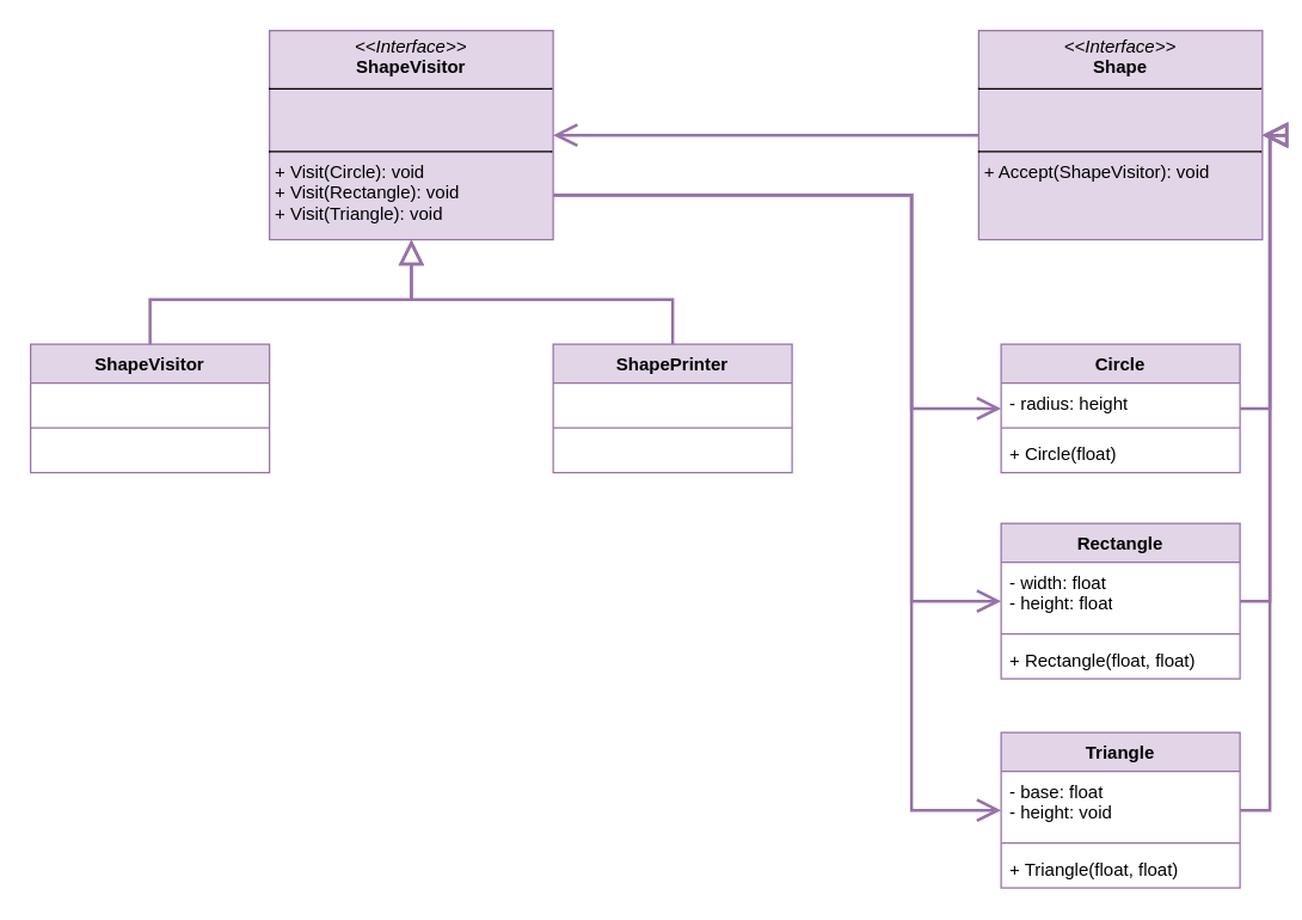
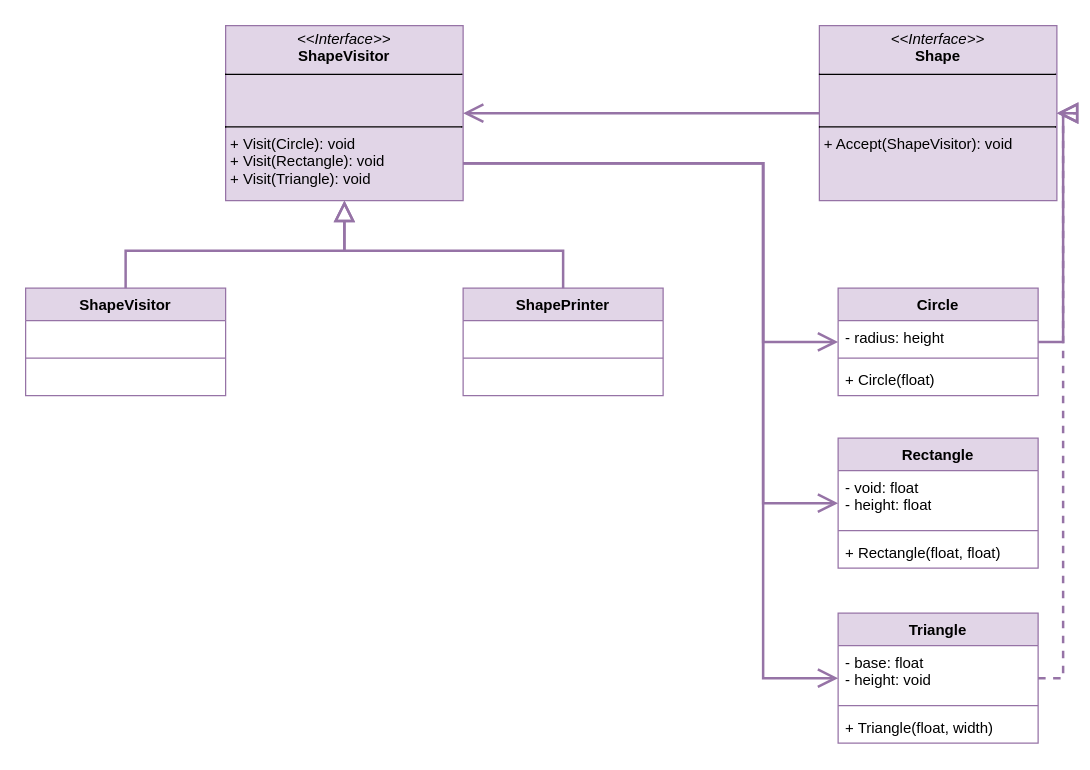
  <mxCell id="0" />
  <mxCell id="1" parent="0" />
  <mxCell id="2" value="&lt;p style=&quot;margin:0px;margin-top:4px;text-align:center;&quot;&gt;&lt;i&gt;&amp;lt;&amp;lt;Interface&amp;gt;&amp;gt;&lt;/i&gt;&lt;br&gt;&lt;b&gt;ShapeVisitor&lt;/b&gt;&lt;/p&gt;&lt;hr size=&quot;1&quot; style=&quot;border-style:solid;&quot;&gt;&lt;p style=&quot;margin:0px;margin-left:4px;&quot;&gt;&amp;nbsp;&lt;br&gt;&amp;nbsp;&lt;/p&gt;&lt;hr size=&quot;1&quot; style=&quot;border-style:solid;&quot;&gt;&lt;p style=&quot;margin:0px;margin-left:4px;&quot;&gt;+ Visit(Circle): void&lt;br&gt;+ Visit(Rectangle): void&lt;/p&gt;&lt;p style=&quot;margin:0px;margin-left:4px;&quot;&gt;+ Visit(Triangle): void&lt;/p&gt;" style="verticalAlign=top;align=left;overflow=fill;html=1;whiteSpace=wrap;fillColor=#e1d5e7;strokeColor=#9673a6;" vertex="1" parent="1"><mxGeometry x="180" y="20" width="190" height="140" as="geometry" /></mxCell>
  <mxCell id="3" style="edgeStyle=orthogonalEdgeStyle;rounded=0;orthogonalLoop=1;jettySize=auto;html=1;fillColor=#e1d5e7;strokeColor=#9673a6;strokeWidth=2;endSize=12;endArrow=open;endFill=0;" edge="1" parent="1" source="4" target="2"><mxGeometry relative="1" as="geometry" /></mxCell>
  <mxCell id="4" value="&lt;p style=&quot;margin:0px;margin-top:4px;text-align:center;&quot;&gt;&lt;i&gt;&amp;lt;&amp;lt;Interface&amp;gt;&amp;gt;&lt;/i&gt;&lt;br&gt;&lt;b&gt;Shape&lt;/b&gt;&lt;/p&gt;&lt;hr size=&quot;1&quot; style=&quot;border-style:solid;&quot;&gt;&lt;p style=&quot;margin:0px;margin-left:4px;&quot;&gt;&amp;nbsp;&lt;br&gt;&amp;nbsp;&lt;/p&gt;&lt;hr size=&quot;1&quot; style=&quot;border-style:solid;&quot;&gt;&lt;p style=&quot;margin:0px;margin-left:4px;&quot;&gt;+ Accept(ShapeVisitor): void&lt;br&gt;&lt;/p&gt;" style="verticalAlign=top;align=left;overflow=fill;html=1;whiteSpace=wrap;fillColor=#e1d5e7;strokeColor=#9673a6;" vertex="1" parent="1"><mxGeometry x="655" y="20" width="190" height="140" as="geometry" /></mxCell>
  <mxCell id="5" value="ShapeVisitor" style="swimlane;fontStyle=1;align=center;verticalAlign=top;childLayout=stackLayout;horizontal=1;startSize=26;horizontalStack=0;resizeParent=1;resizeParentMax=0;resizeLast=0;collapsible=1;marginBottom=0;whiteSpace=wrap;html=1;fillColor=#e1d5e7;strokeColor=#9673a6;" vertex="1" parent="1"><mxGeometry x="20" y="230" width="160" height="86" as="geometry" /></mxCell>
  <mxCell id="6" value="&amp;nbsp;" style="text;strokeColor=none;fillColor=none;align=left;verticalAlign=top;spacingLeft=4;spacingRight=4;overflow=hidden;rotatable=0;points=[[0,0.5],[1,0.5]];portConstraint=eastwest;whiteSpace=wrap;html=1;" vertex="1" parent="5"><mxGeometry y="26" width="160" height="26" as="geometry" /></mxCell>
  <mxCell id="7" value="" style="line;strokeWidth=1;fillColor=none;align=left;verticalAlign=middle;spacingTop=-1;spacingLeft=3;spacingRight=3;rotatable=0;labelPosition=right;points=[];portConstraint=eastwest;strokeColor=inherit;" vertex="1" parent="5"><mxGeometry y="52" width="160" height="8" as="geometry" /></mxCell>
  <mxCell id="8" value="&amp;nbsp;" style="text;strokeColor=none;fillColor=none;align=left;verticalAlign=top;spacingLeft=4;spacingRight=4;overflow=hidden;rotatable=0;points=[[0,0.5],[1,0.5]];portConstraint=eastwest;whiteSpace=wrap;html=1;" vertex="1" parent="5"><mxGeometry y="60" width="160" height="26" as="geometry" /></mxCell>
  <mxCell id="9" value="ShapePrinter" style="swimlane;fontStyle=1;align=center;verticalAlign=top;childLayout=stackLayout;horizontal=1;startSize=26;horizontalStack=0;resizeParent=1;resizeParentMax=0;resizeLast=0;collapsible=1;marginBottom=0;whiteSpace=wrap;html=1;fillColor=#e1d5e7;strokeColor=#9673a6;" vertex="1" parent="1"><mxGeometry x="370" y="230" width="160" height="86" as="geometry" /></mxCell>
  <mxCell id="10" value="&amp;nbsp;" style="text;strokeColor=none;fillColor=none;align=left;verticalAlign=top;spacingLeft=4;spacingRight=4;overflow=hidden;rotatable=0;points=[[0,0.5],[1,0.5]];portConstraint=eastwest;whiteSpace=wrap;html=1;" vertex="1" parent="9"><mxGeometry y="26" width="160" height="26" as="geometry" /></mxCell>
  <mxCell id="11" value="" style="line;strokeWidth=1;fillColor=none;align=left;verticalAlign=middle;spacingTop=-1;spacingLeft=3;spacingRight=3;rotatable=0;labelPosition=right;points=[];portConstraint=eastwest;strokeColor=inherit;" vertex="1" parent="9"><mxGeometry y="52" width="160" height="8" as="geometry" /></mxCell>
  <mxCell id="12" value="&amp;nbsp;" style="text;strokeColor=none;fillColor=none;align=left;verticalAlign=top;spacingLeft=4;spacingRight=4;overflow=hidden;rotatable=0;points=[[0,0.5],[1,0.5]];portConstraint=eastwest;whiteSpace=wrap;html=1;" vertex="1" parent="9"><mxGeometry y="60" width="160" height="26" as="geometry" /></mxCell>
  <mxCell id="13" style="edgeStyle=orthogonalEdgeStyle;rounded=0;orthogonalLoop=1;jettySize=auto;html=1;fillColor=#e1d5e7;strokeColor=#9673a6;strokeWidth=2;endSize=12;endArrow=block;endFill=0;" edge="1" parent="1" source="9" target="2"><mxGeometry relative="1" as="geometry"><mxPoint x="640" y="100" as="sourcePoint" /><mxPoint x="380" y="100" as="targetPoint" /><Array as="points"><mxPoint x="450" y="200" /><mxPoint x="275" y="200" /></Array></mxGeometry></mxCell>
  <mxCell id="14" style="edgeStyle=orthogonalEdgeStyle;rounded=0;orthogonalLoop=1;jettySize=auto;html=1;fillColor=#e1d5e7;strokeColor=#9673a6;strokeWidth=2;endSize=12;endArrow=block;endFill=0;" edge="1" parent="1" source="5" target="2"><mxGeometry relative="1" as="geometry"><mxPoint x="460" y="240" as="sourcePoint" /><mxPoint x="285" y="170" as="targetPoint" /></mxGeometry></mxCell>
  <mxCell id="15" value="Circle" style="swimlane;fontStyle=1;align=center;verticalAlign=top;childLayout=stackLayout;horizontal=1;startSize=26;horizontalStack=0;resizeParent=1;resizeParentMax=0;resizeLast=0;collapsible=1;marginBottom=0;whiteSpace=wrap;html=1;fillColor=#e1d5e7;strokeColor=#9673a6;" vertex="1" parent="1"><mxGeometry x="670" y="230" width="160" height="86" as="geometry" /></mxCell>
  <mxCell id="16" value="- radius: height" style="text;strokeColor=none;fillColor=none;align=left;verticalAlign=top;spacingLeft=4;spacingRight=4;overflow=hidden;rotatable=0;points=[[0,0.5],[1,0.5]];portConstraint=eastwest;whiteSpace=wrap;html=1;" vertex="1" parent="15"><mxGeometry y="26" width="160" height="26" as="geometry" /></mxCell>
  <mxCell id="17" value="" style="line;strokeWidth=1;fillColor=none;align=left;verticalAlign=middle;spacingTop=-1;spacingLeft=3;spacingRight=3;rotatable=0;labelPosition=right;points=[];portConstraint=eastwest;strokeColor=inherit;" vertex="1" parent="15"><mxGeometry y="52" width="160" height="8" as="geometry" /></mxCell>
  <mxCell id="18" value="+ Circle(float)" style="text;strokeColor=none;fillColor=none;align=left;verticalAlign=top;spacingLeft=4;spacingRight=4;overflow=hidden;rotatable=0;points=[[0,0.5],[1,0.5]];portConstraint=eastwest;whiteSpace=wrap;html=1;" vertex="1" parent="15"><mxGeometry y="60" width="160" height="26" as="geometry" /></mxCell>
  <mxCell id="19" value="Rectangle" style="swimlane;fontStyle=1;align=center;verticalAlign=top;childLayout=stackLayout;horizontal=1;startSize=26;horizontalStack=0;resizeParent=1;resizeParentMax=0;resizeLast=0;collapsible=1;marginBottom=0;whiteSpace=wrap;html=1;fillColor=#e1d5e7;strokeColor=#9673a6;" vertex="1" parent="1"><mxGeometry x="670" y="350" width="160" height="104" as="geometry" /></mxCell>
- <mxCell id="20" value="- width: float&lt;div&gt;- height: float&lt;/div&gt;" style="text;strokeColor=none;fillColor=none;align=left;verticalAlign=top;spacingLeft=4;spacingRight=4;overflow=hidden;rotatable=0;points=[[0,0.5],[1,0.5]];portConstraint=eastwest;whiteSpace=wrap;html=1;" vertex="1" parent="19"><mxGeometry y="26" width="160" height="44" as="geometry" /></mxCell>
+ <mxCell id="20" value="- void: float&lt;div&gt;- height: float&lt;/div&gt;" style="text;strokeColor=none;fillColor=none;align=left;verticalAlign=top;spacingLeft=4;spacingRight=4;overflow=hidden;rotatable=0;points=[[0,0.5],[1,0.5]];portConstraint=eastwest;whiteSpace=wrap;html=1;" vertex="1" parent="19"><mxGeometry y="26" width="160" height="44" as="geometry" /></mxCell>
  <mxCell id="21" value="" style="line;strokeWidth=1;fillColor=none;align=left;verticalAlign=middle;spacingTop=-1;spacingLeft=3;spacingRight=3;rotatable=0;labelPosition=right;points=[];portConstraint=eastwest;strokeColor=inherit;" vertex="1" parent="19"><mxGeometry y="70" width="160" height="8" as="geometry" /></mxCell>
  <mxCell id="22" value="+ Rectangle(float, float)" style="text;strokeColor=none;fillColor=none;align=left;verticalAlign=top;spacingLeft=4;spacingRight=4;overflow=hidden;rotatable=0;points=[[0,0.5],[1,0.5]];portConstraint=eastwest;whiteSpace=wrap;html=1;" vertex="1" parent="19"><mxGeometry y="78" width="160" height="26" as="geometry" /></mxCell>
  <mxCell id="23" value="Triangle" style="swimlane;fontStyle=1;align=center;verticalAlign=top;childLayout=stackLayout;horizontal=1;startSize=26;horizontalStack=0;resizeParent=1;resizeParentMax=0;resizeLast=0;collapsible=1;marginBottom=0;whiteSpace=wrap;html=1;fillColor=#e1d5e7;strokeColor=#9673a6;" vertex="1" parent="1"><mxGeometry x="670" y="490" width="160" height="104" as="geometry" /></mxCell>
  <mxCell id="24" value="- base: float&lt;div&gt;- height: void&lt;/div&gt;" style="text;strokeColor=none;fillColor=none;align=left;verticalAlign=top;spacingLeft=4;spacingRight=4;overflow=hidden;rotatable=0;points=[[0,0.5],[1,0.5]];portConstraint=eastwest;whiteSpace=wrap;html=1;" vertex="1" parent="23"><mxGeometry y="26" width="160" height="44" as="geometry" /></mxCell>
  <mxCell id="25" value="" style="line;strokeWidth=1;fillColor=none;align=left;verticalAlign=middle;spacingTop=-1;spacingLeft=3;spacingRight=3;rotatable=0;labelPosition=right;points=[];portConstraint=eastwest;strokeColor=inherit;" vertex="1" parent="23"><mxGeometry y="70" width="160" height="8" as="geometry" /></mxCell>
- <mxCell id="26" value="+ Triangle(float, float)" style="text;strokeColor=none;fillColor=none;align=left;verticalAlign=top;spacingLeft=4;spacingRight=4;overflow=hidden;rotatable=0;points=[[0,0.5],[1,0.5]];portConstraint=eastwest;whiteSpace=wrap;html=1;" vertex="1" parent="23"><mxGeometry y="78" width="160" height="26" as="geometry" /></mxCell>
+ <mxCell id="26" value="+ Triangle(float, width)" style="text;strokeColor=none;fillColor=none;align=left;verticalAlign=top;spacingLeft=4;spacingRight=4;overflow=hidden;rotatable=0;points=[[0,0.5],[1,0.5]];portConstraint=eastwest;whiteSpace=wrap;html=1;" vertex="1" parent="23"><mxGeometry y="78" width="160" height="26" as="geometry" /></mxCell>
  <mxCell id="27" style="edgeStyle=orthogonalEdgeStyle;rounded=0;orthogonalLoop=1;jettySize=auto;html=1;fillColor=#e1d5e7;strokeColor=#9673a6;strokeWidth=2;endSize=12;endArrow=block;endFill=0;" edge="1" parent="1" source="15" target="4"><mxGeometry relative="1" as="geometry"><mxPoint x="460" y="240" as="sourcePoint" /><mxPoint x="285" y="170" as="targetPoint" /><Array as="points"><mxPoint x="850" y="273" /></Array></mxGeometry></mxCell>
- <mxCell id="28" style="edgeStyle=orthogonalEdgeStyle;rounded=0;orthogonalLoop=1;jettySize=auto;html=1;fillColor=#e1d5e7;strokeColor=#9673a6;strokeWidth=2;endSize=12;endArrow=block;endFill=0;" edge="1" parent="1" source="19" target="4"><mxGeometry relative="1" as="geometry"><mxPoint x="840" y="283" as="sourcePoint" /><mxPoint x="860" y="170" as="targetPoint" /><Array as="points"><mxPoint x="850" y="402" /></Array></mxGeometry></mxCell>
- <mxCell id="29" style="edgeStyle=orthogonalEdgeStyle;rounded=0;orthogonalLoop=1;jettySize=auto;html=1;fillColor=#e1d5e7;strokeColor=#9673a6;strokeWidth=2;endSize=12;endArrow=block;endFill=0;" edge="1" parent="1" source="23" target="4"><mxGeometry relative="1" as="geometry"><mxPoint x="840" y="412" as="sourcePoint" /><mxPoint x="860" y="170" as="targetPoint" /><Array as="points"><mxPoint x="850" y="542" /></Array></mxGeometry></mxCell>
+ <mxCell id="29" style="edgeStyle=orthogonalEdgeStyle;rounded=0;orthogonalLoop=1;jettySize=auto;html=1;fillColor=#e1d5e7;strokeColor=#9673a6;strokeWidth=2;endSize=12;endArrow=block;endFill=0;dashed=1;" edge="1" parent="1" source="23" target="4"><mxGeometry relative="1" as="geometry"><mxPoint x="840" y="412" as="sourcePoint" /><mxPoint x="860" y="170" as="targetPoint" /><Array as="points"><mxPoint x="850" y="542" /></Array></mxGeometry></mxCell>
  <mxCell id="30" style="edgeStyle=orthogonalEdgeStyle;rounded=0;orthogonalLoop=1;jettySize=auto;html=1;fillColor=#e1d5e7;strokeColor=#9673a6;strokeWidth=2;endSize=12;endArrow=open;endFill=0;" edge="1" parent="1" source="2" target="15"><mxGeometry relative="1" as="geometry"><mxPoint x="720" y="100" as="sourcePoint" /><mxPoint x="380" y="100" as="targetPoint" /><Array as="points"><mxPoint x="610" y="130" /><mxPoint x="610" y="273" /></Array></mxGeometry></mxCell>
  <mxCell id="31" style="edgeStyle=orthogonalEdgeStyle;rounded=0;orthogonalLoop=1;jettySize=auto;html=1;fillColor=#e1d5e7;strokeColor=#9673a6;strokeWidth=2;endSize=12;endArrow=open;endFill=0;" edge="1" parent="1" source="2" target="19"><mxGeometry relative="1" as="geometry"><mxPoint x="380" y="140" as="sourcePoint" /><mxPoint x="680" y="283" as="targetPoint" /><Array as="points"><mxPoint x="610" y="130" /><mxPoint x="610" y="402" /></Array></mxGeometry></mxCell>
  <mxCell id="32" style="edgeStyle=orthogonalEdgeStyle;rounded=0;orthogonalLoop=1;jettySize=auto;html=1;fillColor=#e1d5e7;strokeColor=#9673a6;strokeWidth=2;endSize=12;endArrow=open;endFill=0;" edge="1" parent="1" source="2" target="23"><mxGeometry relative="1" as="geometry"><mxPoint x="370" y="270" as="sourcePoint" /><mxPoint x="670" y="542" as="targetPoint" /><Array as="points"><mxPoint x="610" y="130" /><mxPoint x="610" y="542" /></Array></mxGeometry></mxCell>
